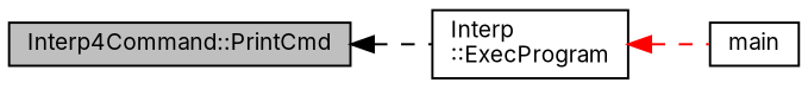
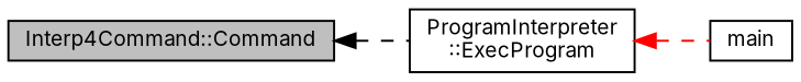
  digraph {
    fontname=Inter
    rankdir=LR
    node [color=black fillcolor=white fontname=Inter fontsize=10 shape=record style=filled]
    edge [dir=back fontname=Inter fontsize=10 labelfontname=FreeSans labelfontsize=10 style=dashed]
-   n1 [fillcolor=grey75 fontcolor=black height=0.2 label="Interp4Command::PrintCmd" width=0.4]
-   n2 [height=0.2 label="Interp\l::ExecProgram" width=0.4]
+   n1 [fillcolor=grey75 fontcolor=black height=0.2 label="Interp4Command::Command" width=0.4]
+   n2 [height=0.2 label="ProgramInterpreter\l::ExecProgram" width=0.4]
    n3 [height=0.2 label=main width=0.4]
    n1 -> n2 [color=black]
    n2 -> n3 [color=red]
  }
